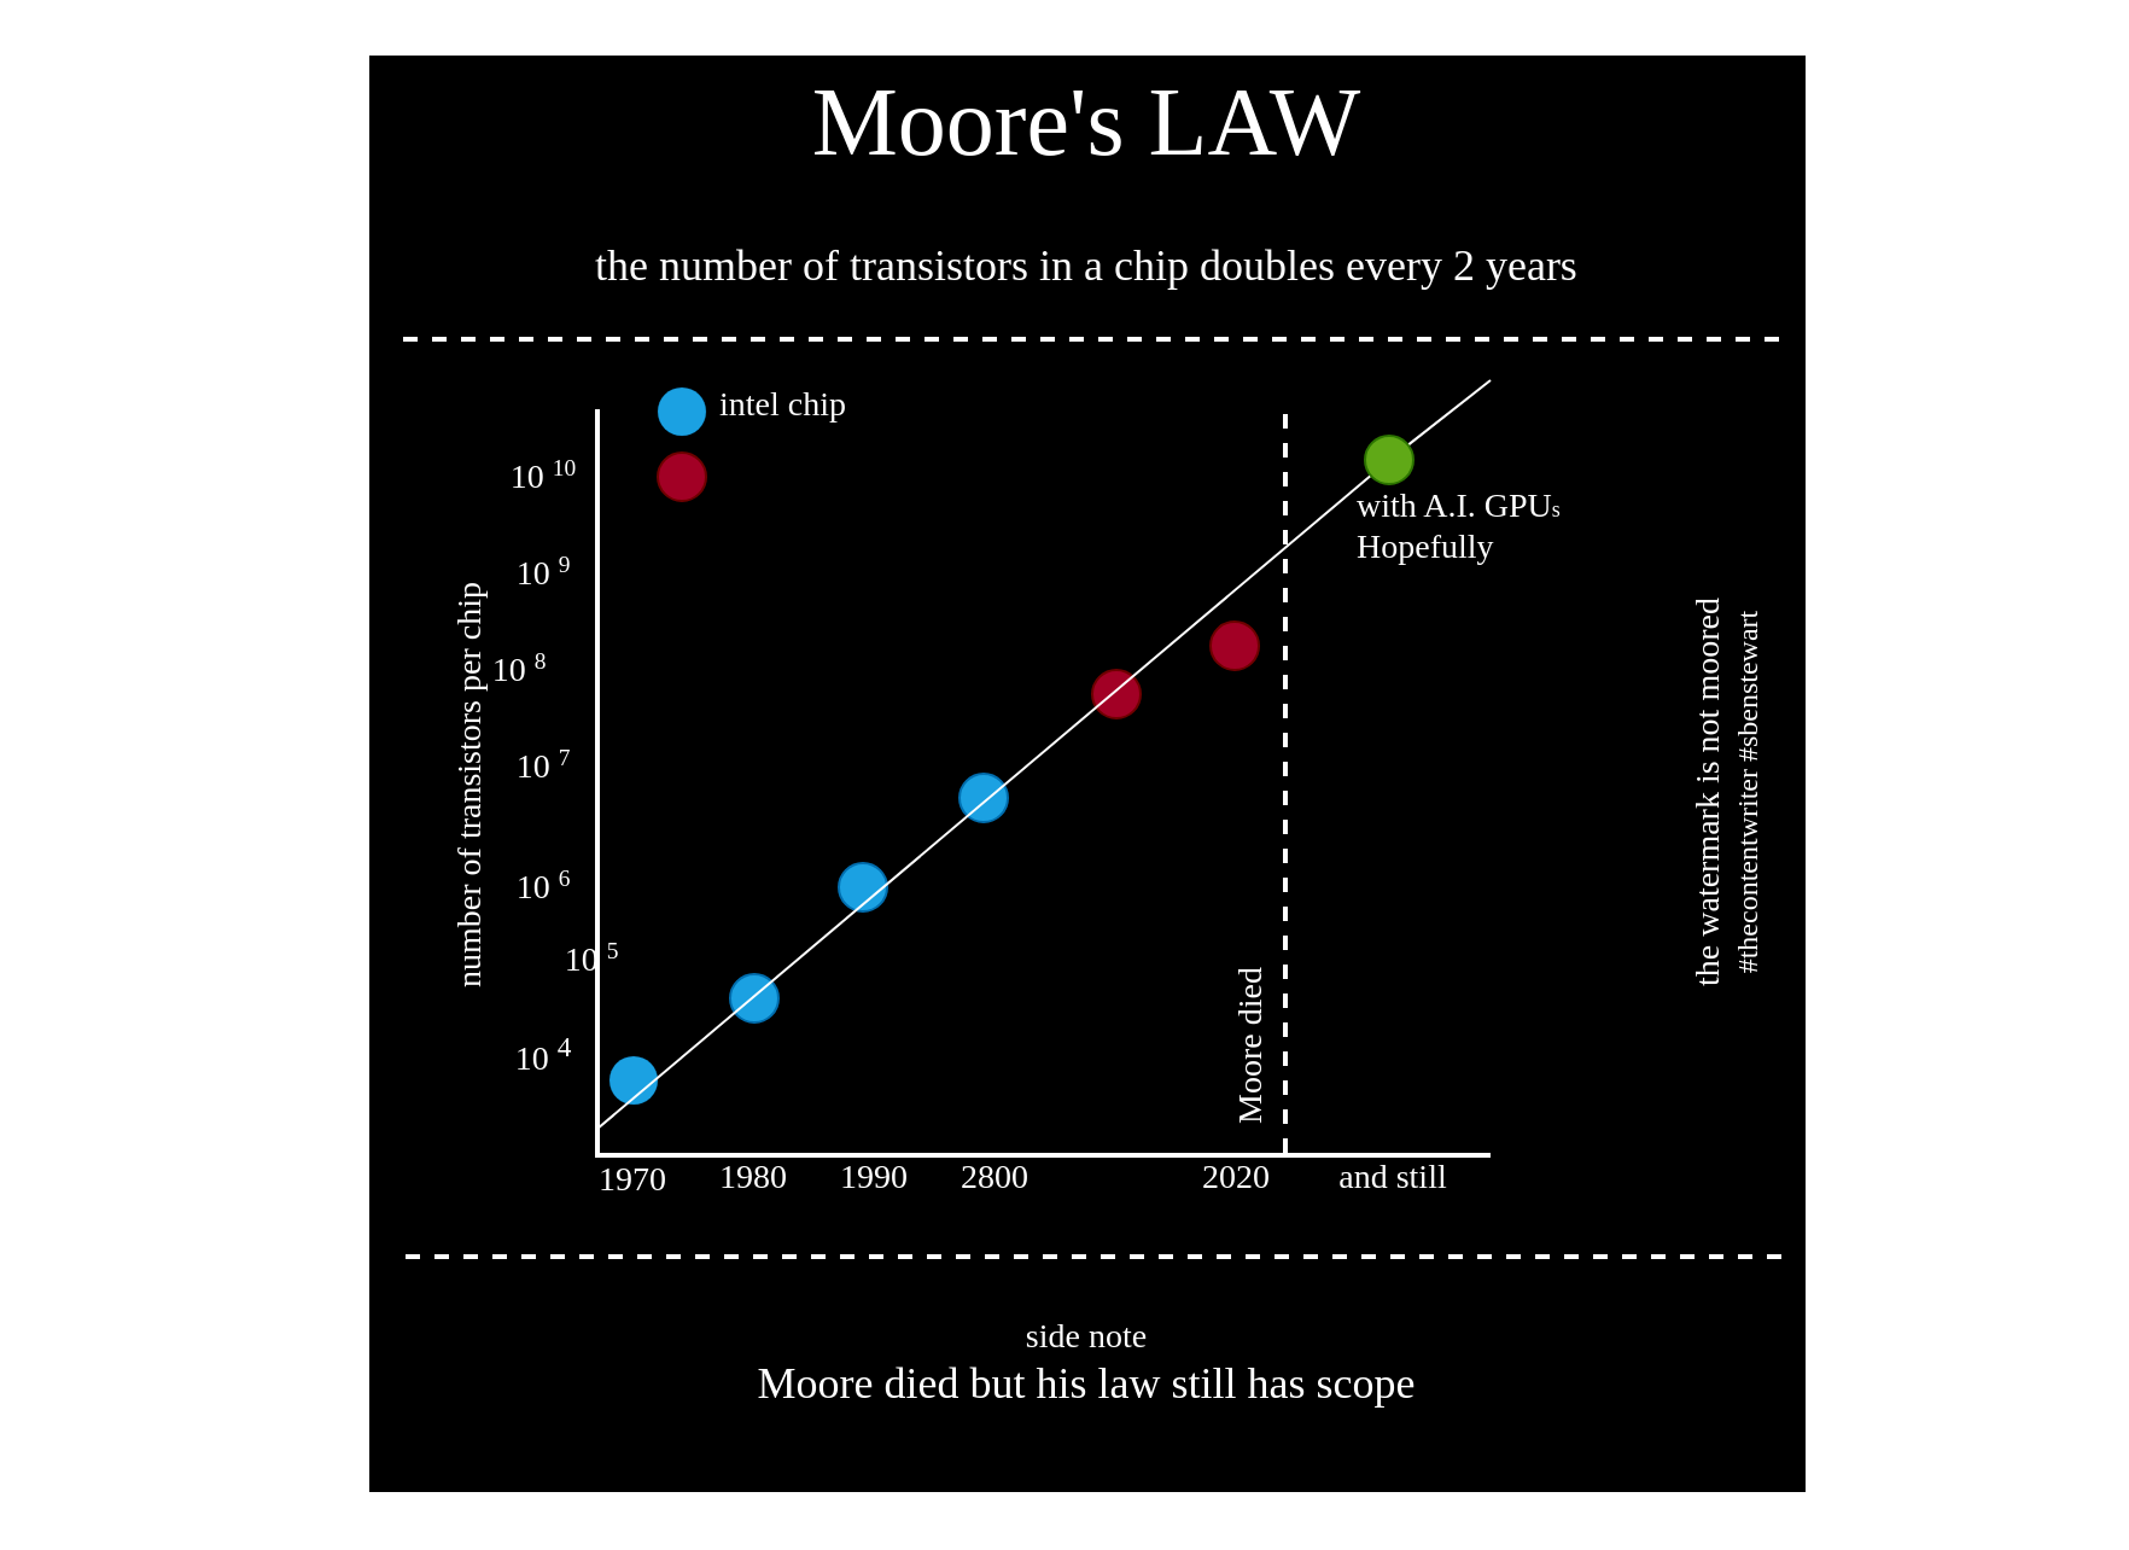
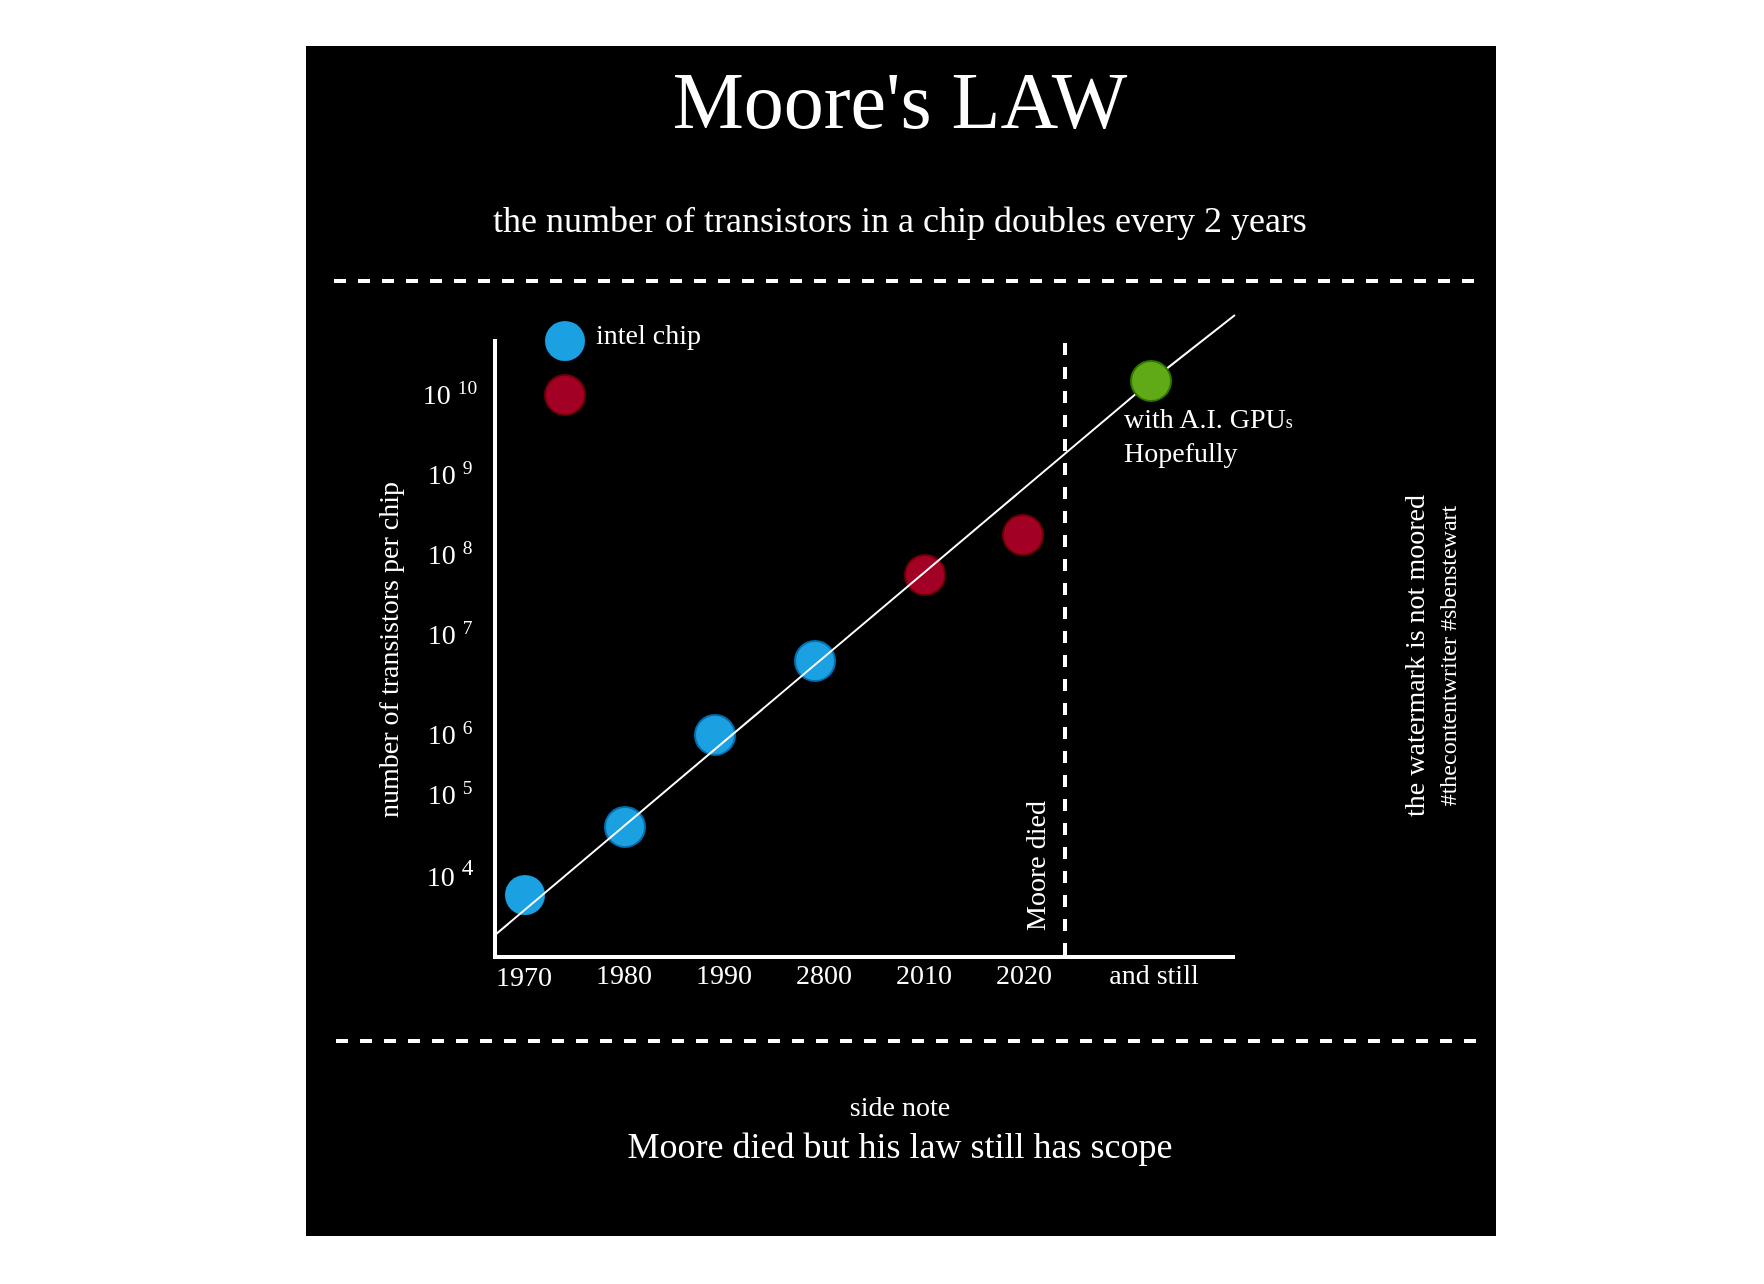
  <mxCell id="0" />
  <mxCell id="1" parent="0" />
  <mxCell id="2" value="" style="whiteSpace=wrap;html=1;aspect=fixed;strokeWidth=5;strokeColor=#FFFFFF;fillColor=#000000;fontFamily=xkcd;" parent="1" vertex="1"><mxGeometry x="150" y="20" width="600" height="600" as="geometry" /></mxCell>
  <mxCell id="3" value="" style="endArrow=none;html=1;rounded=0;strokeColor=#FFFFFF;fontColor=#FFFFFF;" edge="1" parent="1" source="41"><mxGeometry width="50" height="50" relative="1" as="geometry"><mxPoint x="247" y="467" as="sourcePoint" /><mxPoint x="617" y="157" as="targetPoint" /></mxGeometry></mxCell>
  <mxCell id="4" value="" style="edgeStyle=orthogonalEdgeStyle;rounded=0;orthogonalLoop=1;jettySize=auto;html=1;fontFamily=xkcd;" parent="1" source="5" edge="1"><mxGeometry relative="1" as="geometry"><mxPoint x="450" y="160" as="targetPoint" /></mxGeometry></mxCell>
  <mxCell id="5" value="&lt;font face=&quot;xkcd&quot;&gt;&lt;span style=&quot;font-size: 40px;&quot;&gt;Moore's LAW&lt;/span&gt;&lt;br&gt;&lt;/font&gt;" style="text;html=1;strokeColor=none;fillColor=none;align=center;verticalAlign=middle;whiteSpace=wrap;rounded=0;fontColor=#FFFFFF;fontFamily=xkcd;" parent="1" vertex="1"><mxGeometry x="155" y="40" width="590" height="20" as="geometry" /></mxCell>
  <mxCell id="6" value="&lt;span style=&quot;text-align: justify;&quot;&gt;&lt;font face=&quot;xkcd&quot;&gt;&lt;span style=&quot;font-size: 18px;&quot;&gt;the number of transistors in a chip doubles every 2 years&lt;/span&gt;&lt;/font&gt;&lt;/span&gt;&lt;font face=&quot;xkcd&quot;&gt;&lt;br&gt;&lt;/font&gt;" style="text;html=1;strokeColor=none;fillColor=none;align=center;verticalAlign=middle;whiteSpace=wrap;rounded=0;fontColor=#FFFFFF;fontFamily=xkcd;" parent="1" vertex="1"><mxGeometry x="150" y="100" width="600" height="20" as="geometry" /></mxCell>
  <mxCell id="7" value="" style="endArrow=none;dashed=1;html=1;strokeWidth=2;labelBackgroundColor=none;fontColor=#FFFFFF;strokeColor=#FFFFFF;fontFamily=xkcd;" parent="1" edge="1"><mxGeometry width="50" height="50" relative="1" as="geometry"><mxPoint x="736.5" y="140" as="sourcePoint" /><mxPoint x="161.5" y="140" as="targetPoint" /></mxGeometry></mxCell>
  <mxCell id="8" value="" style="endArrow=none;dashed=1;html=1;strokeWidth=2;labelBackgroundColor=none;fontColor=#FFFFFF;strokeColor=#FFFFFF;fontFamily=xkcd;" parent="1" edge="1"><mxGeometry width="50" height="50" relative="1" as="geometry"><mxPoint x="737.5" y="520" as="sourcePoint" /><mxPoint x="162.5" y="520" as="targetPoint" /></mxGeometry></mxCell>
  <mxCell id="9" value="&lt;font face=&quot;xkcd&quot;&gt;&lt;span style=&quot;font-size: 14px&quot;&gt;side note&lt;br&gt;&lt;/span&gt;&lt;/font&gt;&lt;font face=&quot;xkcd&quot;&gt;&lt;span style=&quot;font-size: 18px;&quot;&gt;Moore died but his law still has scope&lt;/span&gt;&lt;br&gt;&lt;/font&gt;" style="text;html=1;strokeColor=none;fillColor=none;align=center;verticalAlign=middle;whiteSpace=wrap;rounded=0;fontColor=#FFFFFF;fontFamily=xkcd;" parent="1" vertex="1"><mxGeometry x="160" y="530" width="580" height="70" as="geometry" /></mxCell>
  <mxCell id="10" style="edgeStyle=orthogonalEdgeStyle;rounded=0;orthogonalLoop=1;jettySize=auto;html=1;exitX=0.5;exitY=1;exitDx=0;exitDy=0;strokeWidth=2;fontFamily=xkcd;" parent="1" edge="1"><mxGeometry relative="1" as="geometry"><mxPoint x="601" y="381" as="sourcePoint" /><mxPoint x="601" y="381" as="targetPoint" /></mxGeometry></mxCell>
  <mxCell id="11" value="&lt;font face=&quot;xkcd&quot;&gt;&lt;span style=&quot;font-size: 14px&quot;&gt;the watermark is not moored&lt;br&gt;&lt;/span&gt;#thecontentwriter #sbenstewart&lt;br&gt;&lt;/font&gt;" style="text;html=1;strokeColor=none;fillColor=none;align=center;verticalAlign=middle;whiteSpace=wrap;rounded=0;rotation=-90;fontColor=#FFFFFF;fontFamily=xkcd;" parent="1" vertex="1"><mxGeometry x="570" y="318" width="290" height="20" as="geometry" /></mxCell>
  <mxCell id="12" value="" style="endArrow=none;html=1;rounded=0;strokeWidth=2;strokeColor=#FFFFFF;fontColor=#FFFFFF;" edge="1" parent="1"><mxGeometry width="50" height="50" relative="1" as="geometry"><mxPoint x="247" y="479" as="sourcePoint" /><mxPoint x="247" y="169" as="targetPoint" /></mxGeometry></mxCell>
  <mxCell id="13" value="" style="endArrow=none;html=1;rounded=0;strokeWidth=2;strokeColor=#FFFFFF;fontColor=#FFFFFF;" edge="1" parent="1"><mxGeometry width="50" height="50" relative="1" as="geometry"><mxPoint x="247" y="478" as="sourcePoint" /><mxPoint x="617" y="478" as="targetPoint" /></mxGeometry></mxCell>
  <mxCell id="14" value="&lt;div style=&quot;text-align: left;&quot;&gt;&lt;span style=&quot;font-size: 14px;&quot;&gt;1970&lt;/span&gt;&lt;/div&gt;" style="text;html=1;strokeColor=none;fillColor=none;align=center;verticalAlign=middle;whiteSpace=wrap;rounded=0;fontColor=#FFFFFF;fontFamily=xkcd;" vertex="1" parent="1"><mxGeometry x="237" y="479" width="50" height="20" as="geometry" /></mxCell>
  <mxCell id="15" value="&lt;div style=&quot;text-align: left;&quot;&gt;&lt;span style=&quot;font-size: 14px;&quot;&gt;1980&lt;/span&gt;&lt;/div&gt;" style="text;html=1;strokeColor=none;fillColor=none;align=center;verticalAlign=middle;whiteSpace=wrap;rounded=0;fontColor=#FFFFFF;fontFamily=xkcd;" vertex="1" parent="1"><mxGeometry x="287" y="478" width="50" height="20" as="geometry" /></mxCell>
  <mxCell id="16" value="&lt;div style=&quot;text-align: left;&quot;&gt;&lt;span style=&quot;font-size: 14px;&quot;&gt;1990&lt;/span&gt;&lt;/div&gt;" style="text;html=1;strokeColor=none;fillColor=none;align=center;verticalAlign=middle;whiteSpace=wrap;rounded=0;fontColor=#FFFFFF;fontFamily=xkcd;" vertex="1" parent="1"><mxGeometry x="337" y="478" width="50" height="20" as="geometry" /></mxCell>
  <mxCell id="17" value="&lt;div style=&quot;text-align: left;&quot;&gt;&lt;span style=&quot;font-size: 14px;&quot;&gt;2800&lt;/span&gt;&lt;/div&gt;" style="text;html=1;strokeColor=none;fillColor=none;align=center;verticalAlign=middle;whiteSpace=wrap;rounded=0;fontColor=#FFFFFF;fontFamily=xkcd;" vertex="1" parent="1"><mxGeometry x="387" y="478" width="50" height="20" as="geometry" /></mxCell>
+ <mxCell id="18" value="&lt;div style=&quot;text-align: left;&quot;&gt;&lt;span style=&quot;font-size: 14px;&quot;&gt;2010&lt;/span&gt;&lt;/div&gt;" style="text;html=1;strokeColor=none;fillColor=none;align=center;verticalAlign=middle;whiteSpace=wrap;rounded=0;fontColor=#FFFFFF;fontFamily=xkcd;" vertex="1" parent="1"><mxGeometry x="437" y="478" width="50" height="20" as="geometry" /></mxCell>
  <mxCell id="19" value="&lt;div style=&quot;text-align: left;&quot;&gt;&lt;span style=&quot;font-size: 14px;&quot;&gt;2020&lt;/span&gt;&lt;/div&gt;" style="text;html=1;strokeColor=none;fillColor=none;align=center;verticalAlign=middle;whiteSpace=wrap;rounded=0;fontColor=#FFFFFF;fontFamily=xkcd;" vertex="1" parent="1"><mxGeometry x="487" y="478" width="50" height="20" as="geometry" /></mxCell>
  <mxCell id="20" value="&lt;div style=&quot;text-align: left;&quot;&gt;&lt;span style=&quot;font-size: 14px;&quot;&gt;and still&lt;/span&gt;&lt;/div&gt;" style="text;html=1;strokeColor=none;fillColor=none;align=center;verticalAlign=middle;whiteSpace=wrap;rounded=0;fontColor=#FFFFFF;fontFamily=xkcd;" vertex="1" parent="1"><mxGeometry x="527" y="478" width="100" height="20" as="geometry" /></mxCell>
  <mxCell id="21" value="" style="ellipse;whiteSpace=wrap;html=1;aspect=fixed;fontFamily=xkcd;fillColor=#1ba1e2;strokeWidth=0;strokeColor=#006EAF;fontColor=#ffffff;" vertex="1" parent="1"><mxGeometry x="252" y="437" width="20" height="20" as="geometry" /></mxCell>
  <mxCell id="22" value="" style="ellipse;whiteSpace=wrap;html=1;aspect=fixed;fontFamily=xkcd;fillColor=#1ba1e2;strokeColor=#006EAF;fontColor=#ffffff;" vertex="1" parent="1"><mxGeometry x="302" y="403" width="20" height="20" as="geometry" /></mxCell>
  <mxCell id="23" value="" style="ellipse;whiteSpace=wrap;html=1;aspect=fixed;fontFamily=xkcd;fillColor=#1ba1e2;strokeColor=#006EAF;fontColor=#ffffff;" vertex="1" parent="1"><mxGeometry x="347" y="357" width="20" height="20" as="geometry" /></mxCell>
  <mxCell id="24" value="" style="ellipse;whiteSpace=wrap;html=1;aspect=fixed;fontFamily=xkcd;fillColor=#1ba1e2;strokeColor=#006EAF;fontColor=#ffffff;" vertex="1" parent="1"><mxGeometry x="397" y="320" width="20" height="20" as="geometry" /></mxCell>
  <mxCell id="25" value="" style="ellipse;whiteSpace=wrap;html=1;aspect=fixed;fontFamily=xkcd;fillColor=#a20025;strokeColor=#6F0000;fontColor=#ffffff;" vertex="1" parent="1"><mxGeometry x="452" y="277" width="20" height="20" as="geometry" /></mxCell>
  <mxCell id="26" value="" style="ellipse;whiteSpace=wrap;html=1;aspect=fixed;fontFamily=xkcd;fillColor=#a20025;strokeColor=#6F0000;fontColor=#ffffff;" vertex="1" parent="1"><mxGeometry x="501" y="257" width="20" height="20" as="geometry" /></mxCell>
  <mxCell id="27" value="&lt;div style=&quot;text-align: left;&quot;&gt;&lt;span style=&quot;font-size: 14px;&quot;&gt;number of transistors per chip&lt;/span&gt;&lt;/div&gt;" style="text;html=1;strokeColor=none;fillColor=none;align=center;verticalAlign=middle;whiteSpace=wrap;rounded=0;fontColor=#FFFFFF;fontFamily=xkcd;rotation=-90;" vertex="1" parent="1"><mxGeometry x="20" y="315" width="350" height="20" as="geometry" /></mxCell>
  <mxCell id="28" value="&lt;div style=&quot;text-align: left;&quot;&gt;&lt;span style=&quot;font-size: 14px;&quot;&gt;10&amp;nbsp;&lt;sup&gt;4&lt;/sup&gt;&lt;/span&gt;&lt;/div&gt;" style="text;html=1;strokeColor=none;fillColor=none;align=center;verticalAlign=middle;whiteSpace=wrap;rounded=0;fontColor=#FFFFFF;fontFamily=xkcd;" vertex="1" parent="1"><mxGeometry x="200" y="427" width="50" height="20" as="geometry" /></mxCell>
- <mxCell id="29" value="&lt;div style=&quot;text-align: left;&quot;&gt;&lt;span style=&quot;font-size: 14px;&quot;&gt;10 &lt;/span&gt;&lt;span style=&quot;font-size: 11.667px;&quot;&gt;&lt;sup&gt;5&lt;/sup&gt;&lt;/span&gt;&lt;/div&gt;" style="text;html=1;strokeColor=none;fillColor=none;align=center;verticalAlign=middle;whiteSpace=wrap;rounded=0;fontColor=#FFFFFF;fontFamily=xkcd;" vertex="1" parent="1"><mxGeometry x="220" y="387" width="50" height="20" as="geometry" /></mxCell>
+ <mxCell id="29" value="&lt;div style=&quot;text-align: left;&quot;&gt;&lt;span style=&quot;font-size: 14px;&quot;&gt;10 &lt;/span&gt;&lt;span style=&quot;font-size: 11.667px;&quot;&gt;&lt;sup&gt;5&lt;/sup&gt;&lt;/span&gt;&lt;/div&gt;" style="text;html=1;strokeColor=none;fillColor=none;align=center;verticalAlign=middle;whiteSpace=wrap;rounded=0;fontColor=#FFFFFF;fontFamily=xkcd;" vertex="1" parent="1"><mxGeometry x="200" y="387" width="50" height="20" as="geometry" /></mxCell>
  <mxCell id="30" value="&lt;div style=&quot;text-align: left;&quot;&gt;&lt;span style=&quot;font-size: 14px;&quot;&gt;10 &lt;/span&gt;&lt;span style=&quot;font-size: 11.667px;&quot;&gt;&lt;sup&gt;6&lt;/sup&gt;&lt;/span&gt;&lt;/div&gt;" style="text;html=1;strokeColor=none;fillColor=none;align=center;verticalAlign=middle;whiteSpace=wrap;rounded=0;fontColor=#FFFFFF;fontFamily=xkcd;" vertex="1" parent="1"><mxGeometry x="200" y="357" width="50" height="20" as="geometry" /></mxCell>
  <mxCell id="31" value="&lt;div style=&quot;text-align: left;&quot;&gt;&lt;span style=&quot;font-size: 14px;&quot;&gt;10 &lt;/span&gt;&lt;span style=&quot;font-size: 11.667px;&quot;&gt;&lt;sup&gt;7&lt;/sup&gt;&lt;/span&gt;&lt;/div&gt;" style="text;html=1;strokeColor=none;fillColor=none;align=center;verticalAlign=middle;whiteSpace=wrap;rounded=0;fontColor=#FFFFFF;fontFamily=xkcd;" vertex="1" parent="1"><mxGeometry x="200" y="307" width="50" height="20" as="geometry" /></mxCell>
- <mxCell id="32" value="&lt;div style=&quot;text-align: left;&quot;&gt;&lt;span style=&quot;font-size: 14px;&quot;&gt;10 &lt;/span&gt;&lt;span style=&quot;font-size: 11.667px;&quot;&gt;&lt;sup&gt;8&lt;/sup&gt;&lt;/span&gt;&lt;/div&gt;" style="text;html=1;strokeColor=none;fillColor=none;align=center;verticalAlign=middle;whiteSpace=wrap;rounded=0;fontColor=#FFFFFF;fontFamily=xkcd;" vertex="1" parent="1"><mxGeometry x="190" y="267" width="50" height="20" as="geometry" /></mxCell>
+ <mxCell id="32" value="&lt;div style=&quot;text-align: left;&quot;&gt;&lt;span style=&quot;font-size: 14px;&quot;&gt;10 &lt;/span&gt;&lt;span style=&quot;font-size: 11.667px;&quot;&gt;&lt;sup&gt;8&lt;/sup&gt;&lt;/span&gt;&lt;/div&gt;" style="text;html=1;strokeColor=none;fillColor=none;align=center;verticalAlign=middle;whiteSpace=wrap;rounded=0;fontColor=#FFFFFF;fontFamily=xkcd;" vertex="1" parent="1"><mxGeometry x="200" y="267" width="50" height="20" as="geometry" /></mxCell>
  <mxCell id="33" value="&lt;div style=&quot;text-align: left;&quot;&gt;&lt;span style=&quot;font-size: 14px;&quot;&gt;10 &lt;/span&gt;&lt;span style=&quot;font-size: 11.667px;&quot;&gt;&lt;sup&gt;9&lt;/sup&gt;&lt;/span&gt;&lt;/div&gt;" style="text;html=1;strokeColor=none;fillColor=none;align=center;verticalAlign=middle;whiteSpace=wrap;rounded=0;fontColor=#FFFFFF;fontFamily=xkcd;" vertex="1" parent="1"><mxGeometry x="200" y="227" width="50" height="20" as="geometry" /></mxCell>
  <mxCell id="34" value="&lt;div style=&quot;text-align: left;&quot;&gt;&lt;span style=&quot;font-size: 14px;&quot;&gt;10 &lt;/span&gt;&lt;span style=&quot;font-size: 11.667px;&quot;&gt;&lt;sup&gt;10&lt;/sup&gt;&lt;/span&gt;&lt;/div&gt;" style="text;html=1;strokeColor=none;fillColor=none;align=center;verticalAlign=middle;whiteSpace=wrap;rounded=0;fontColor=#FFFFFF;fontFamily=xkcd;" vertex="1" parent="1"><mxGeometry x="200" y="187" width="50" height="20" as="geometry" /></mxCell>
  <mxCell id="35" value="" style="ellipse;whiteSpace=wrap;html=1;aspect=fixed;fontFamily=xkcd;fillColor=#1ba1e2;strokeWidth=0;strokeColor=#006EAF;fontColor=#ffffff;" vertex="1" parent="1"><mxGeometry x="272" y="160" width="20" height="20" as="geometry" /></mxCell>
  <mxCell id="36" value="" style="ellipse;whiteSpace=wrap;html=1;aspect=fixed;fontFamily=xkcd;fillColor=#a20025;strokeColor=#6F0000;fontColor=#ffffff;" vertex="1" parent="1"><mxGeometry x="272" y="187" width="20" height="20" as="geometry" /></mxCell>
  <mxCell id="37" value="&lt;div style=&quot;&quot;&gt;&lt;span style=&quot;font-size: 14px;&quot;&gt;intel chip&lt;/span&gt;&lt;/div&gt;" style="text;html=1;strokeColor=none;fillColor=none;align=left;verticalAlign=middle;whiteSpace=wrap;rounded=0;fontColor=#FFFFFF;fontFamily=xkcd;" vertex="1" parent="1"><mxGeometry x="296" y="158" width="93" height="20" as="geometry" /></mxCell>
  <mxCell id="38" value="" style="endArrow=none;html=1;rounded=0;strokeWidth=2;strokeColor=#FFFFFF;fontColor=#FFFFFF;dashed=1;" edge="1" parent="1"><mxGeometry width="50" height="50" relative="1" as="geometry"><mxPoint x="532" y="477" as="sourcePoint" /><mxPoint x="532" y="167" as="targetPoint" /></mxGeometry></mxCell>
  <mxCell id="39" value="&lt;div style=&quot;text-align: left;&quot;&gt;&lt;span style=&quot;font-size: 14px;&quot;&gt;Moore died&lt;/span&gt;&lt;/div&gt;" style="text;html=1;strokeColor=none;fillColor=none;align=center;verticalAlign=middle;whiteSpace=wrap;rounded=0;fontColor=#FFFFFF;fontFamily=xkcd;rotation=-90;" vertex="1" parent="1"><mxGeometry x="472" y="423" width="93" height="20" as="geometry" /></mxCell>
  <mxCell id="40" value="" style="endArrow=none;html=1;rounded=0;strokeColor=#FFFFFF;fontColor=#FFFFFF;" edge="1" parent="1" target="41"><mxGeometry width="50" height="50" relative="1" as="geometry"><mxPoint x="247" y="467" as="sourcePoint" /><mxPoint x="617" y="157" as="targetPoint" /></mxGeometry></mxCell>
  <mxCell id="41" value="" style="ellipse;whiteSpace=wrap;html=1;aspect=fixed;fontFamily=xkcd;fillColor=#60a917;strokeColor=#2D7600;fontColor=#ffffff;" vertex="1" parent="1"><mxGeometry x="565" y="180" width="20" height="20" as="geometry" /></mxCell>
  <mxCell id="42" value="&lt;div style=&quot;&quot;&gt;&lt;span style=&quot;font-size: 14px;&quot;&gt;with A.I. GPU&lt;/span&gt;&lt;font style=&quot;font-size: 9px;&quot;&gt;s&lt;/font&gt;&lt;/div&gt;&lt;div style=&quot;&quot;&gt;&lt;span style=&quot;font-size: 14px;&quot;&gt;Hopefully&lt;/span&gt;&lt;/div&gt;" style="text;html=1;strokeColor=none;fillColor=none;align=left;verticalAlign=middle;whiteSpace=wrap;rounded=0;fontColor=#FFFFFF;fontFamily=xkcd;" vertex="1" parent="1"><mxGeometry x="560" y="196" width="93" height="43" as="geometry" /></mxCell>
